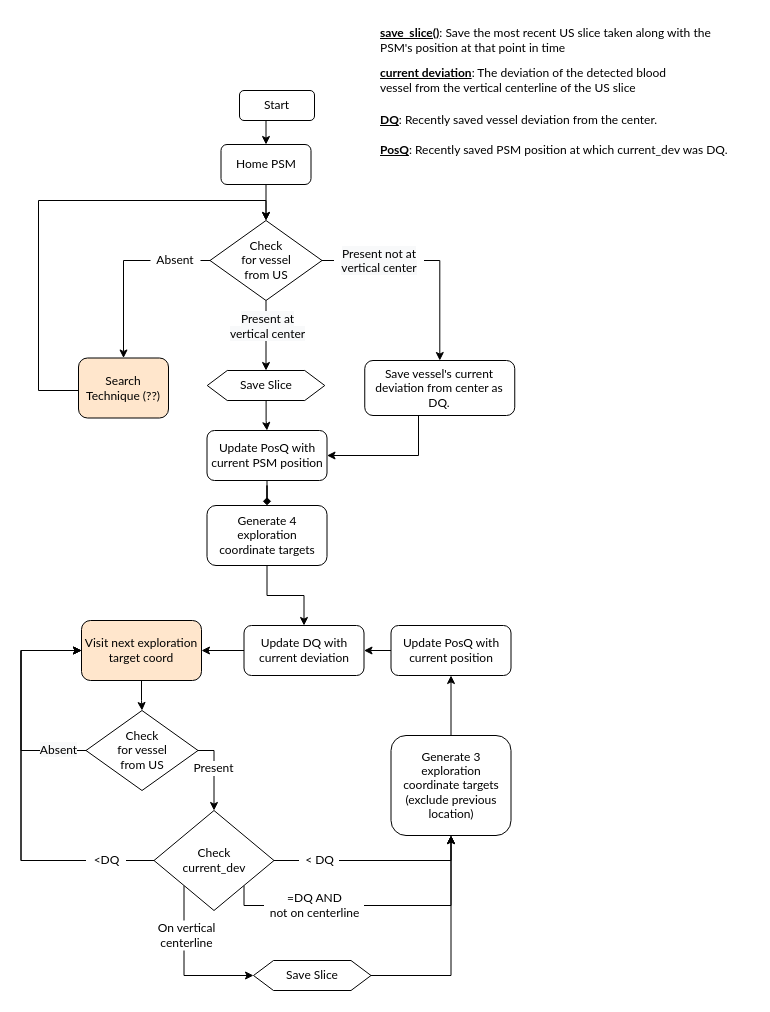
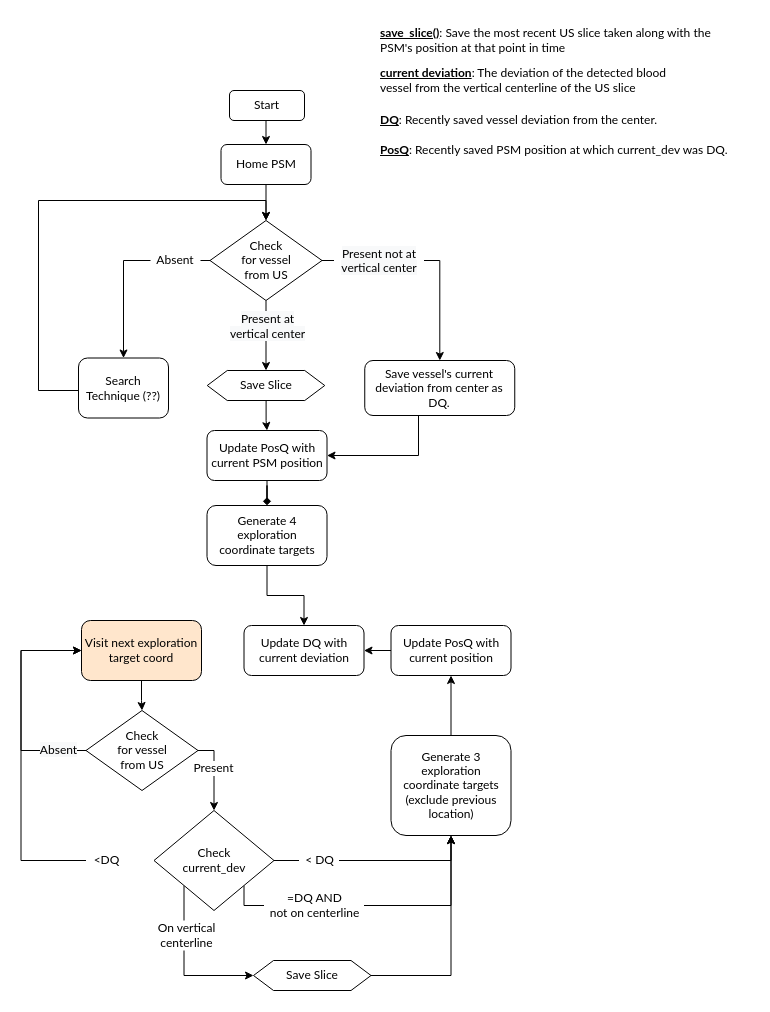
  <mxCell id="0" />
  <mxCell id="1" parent="0" />
  <mxCell id="2" style="edgeStyle=orthogonalEdgeStyle;rounded=0;orthogonalLoop=1;jettySize=auto;html=1;exitX=0.5;exitY=1;exitDx=0;exitDy=0;entryX=0.5;entryY=0;entryDx=0;entryDy=0;fontSize=12;fontFamily=Lato;fontSource=https%3A%2F%2Ffonts.googleapis.com%2Fcss%3Ffamily%3DLato;" edge="1" parent="1" source="3" target="5"><mxGeometry relative="1" as="geometry" /></mxCell>
- <mxCell id="3" value="Start" style="rounded=1;whiteSpace=wrap;html=1;fontSize=12;fontFamily=Lato;fontSource=https%3A%2F%2Ffonts.googleapis.com%2Fcss%3Ffamily%3DLato;" vertex="1" parent="1"><mxGeometry x="239" y="90" width="75" height="30" as="geometry" /></mxCell>
+ <mxCell id="3" value="Start" style="rounded=1;whiteSpace=wrap;html=1;fontSize=12;fontFamily=Lato;fontSource=https%3A%2F%2Ffonts.googleapis.com%2Fcss%3Ffamily%3DLato;" vertex="1" parent="1"><mxGeometry x="229" y="90" width="75" height="30" as="geometry" /></mxCell>
  <mxCell id="4" style="edgeStyle=orthogonalEdgeStyle;rounded=0;orthogonalLoop=1;jettySize=auto;html=1;exitX=0.5;exitY=1;exitDx=0;exitDy=0;entryX=0.5;entryY=0;entryDx=0;entryDy=0;fontSize=12;fontFamily=Lato;fontSource=https%3A%2F%2Ffonts.googleapis.com%2Fcss%3Ffamily%3DLato;" edge="1" parent="1" source="5" target="14"><mxGeometry relative="1" as="geometry" /></mxCell>
  <mxCell id="5" value="Home PSM" style="rounded=1;whiteSpace=wrap;html=1;fontSize=12;fontFamily=Lato;fontSource=https%3A%2F%2Ffonts.googleapis.com%2Fcss%3Ffamily%3DLato;" vertex="1" parent="1"><mxGeometry x="220.5" y="144" width="90" height="40" as="geometry" /></mxCell>
  <mxCell id="6" style="edgeStyle=orthogonalEdgeStyle;rounded=0;orthogonalLoop=1;jettySize=auto;html=1;exitX=0.5;exitY=1;exitDx=0;exitDy=0;fontSize=12;fontFamily=Lato;fontSource=https%3A%2F%2Ffonts.googleapis.com%2Fcss%3Ffamily%3DLato;" edge="1" parent="1" source="7" target="47"><mxGeometry relative="1" as="geometry" /></mxCell>
  <mxCell id="7" value="Generate 4 exploration coordinate targets" style="rounded=1;whiteSpace=wrap;html=1;fontSize=12;fontFamily=Lato;fontSource=https%3A%2F%2Ffonts.googleapis.com%2Fcss%3Ffamily%3DLato;" vertex="1" parent="1"><mxGeometry x="206.5" y="505" width="120" height="60" as="geometry" /></mxCell>
  <mxCell id="8" style="edgeStyle=orthogonalEdgeStyle;rounded=0;orthogonalLoop=1;jettySize=auto;html=1;entryX=0.5;entryY=0;entryDx=0;entryDy=0;fontSize=12;fontFamily=Lato;fontSource=https%3A%2F%2Ffonts.googleapis.com%2Fcss%3Ffamily%3DLato;" edge="1" parent="1" source="9" target="14"><mxGeometry relative="1" as="geometry"><Array as="points"><mxPoint x="38" y="390" /><mxPoint x="38" y="200" /><mxPoint x="266" y="200" /></Array></mxGeometry></mxCell>
- <mxCell id="9" value="Search Technique (??)" style="rounded=1;whiteSpace=wrap;html=1;fontSize=12;fontFamily=Lato;fontSource=https%3A%2F%2Ffonts.googleapis.com%2Fcss%3Ffamily%3DLato;fillColor=#ffe6cc;" vertex="1" parent="1"><mxGeometry x="78" y="357.5" width="90" height="60" as="geometry" /></mxCell>
+ <mxCell id="9" value="Search Technique (??)" style="rounded=1;whiteSpace=wrap;html=1;fontSize=12;fontFamily=Lato;fontSource=https%3A%2F%2Ffonts.googleapis.com%2Fcss%3Ffamily%3DLato;" vertex="1" parent="1"><mxGeometry x="78" y="357.5" width="90" height="60" as="geometry" /></mxCell>
  <mxCell id="10" style="edgeStyle=orthogonalEdgeStyle;rounded=0;orthogonalLoop=1;jettySize=auto;html=1;exitX=0;exitY=0.5;exitDx=0;exitDy=0;entryX=0.5;entryY=0;entryDx=0;entryDy=0;fontSize=12;fontFamily=Lato;fontSource=https%3A%2F%2Ffonts.googleapis.com%2Fcss%3Ffamily%3DLato;" edge="1" parent="1" source="14" target="9"><mxGeometry relative="1" as="geometry" /></mxCell>
  <mxCell id="11" style="edgeStyle=orthogonalEdgeStyle;rounded=0;orthogonalLoop=1;jettySize=auto;html=1;exitX=1;exitY=0.5;exitDx=0;exitDy=0;fontSize=12;fontFamily=Lato;fontSource=https%3A%2F%2Ffonts.googleapis.com%2Fcss%3Ffamily%3DLato;" edge="1" parent="1" source="14" target="16"><mxGeometry relative="1" as="geometry" /></mxCell>
  <mxCell id="12" style="edgeStyle=orthogonalEdgeStyle;rounded=0;orthogonalLoop=1;jettySize=auto;html=1;exitX=0.5;exitY=1;exitDx=0;exitDy=0;entryX=0.5;entryY=0;entryDx=0;entryDy=0;fontSize=12;fontFamily=Lato;fontSource=https%3A%2F%2Ffonts.googleapis.com%2Fcss%3Ffamily%3DLato;" edge="1" parent="1" source="14" target="36"><mxGeometry relative="1" as="geometry" /></mxCell>
  <mxCell id="13" value="&lt;span style=&quot;font-size: 12px ; background-color: rgb(248 , 249 , 250)&quot;&gt;Present at&lt;/span&gt;&lt;br style=&quot;font-size: 12px ; background-color: rgb(248 , 249 , 250)&quot;&gt;&lt;span style=&quot;font-size: 12px ; background-color: rgb(248 , 249 , 250)&quot;&gt;vertical center&lt;/span&gt;" style="edgeLabel;html=1;align=center;verticalAlign=middle;resizable=0;points=[];fontSize=12;fontFamily=Lato;fontSource=https%3A%2F%2Ffonts.googleapis.com%2Fcss%3Ffamily%3DLato;" vertex="1" connectable="0" parent="12"><mxGeometry x="-0.286" y="1" relative="1" as="geometry"><mxPoint as="offset" /></mxGeometry></mxCell>
  <mxCell id="14" value="Check &lt;br style=&quot;font-size: 12px;&quot;&gt;for vessel &lt;br style=&quot;font-size: 12px;&quot;&gt;from US" style="rhombus;whiteSpace=wrap;html=1;fontSize=12;fontFamily=Lato;fontSource=https%3A%2F%2Ffonts.googleapis.com%2Fcss%3Ffamily%3DLato;" vertex="1" parent="1"><mxGeometry x="209.5" y="220" width="112" height="80" as="geometry" /></mxCell>
  <mxCell id="15" style="edgeStyle=orthogonalEdgeStyle;rounded=0;orthogonalLoop=1;jettySize=auto;html=1;entryX=1;entryY=0.5;entryDx=0;entryDy=0;fontSize=12;fontFamily=Lato;fontSource=https%3A%2F%2Ffonts.googleapis.com%2Fcss%3Ffamily%3DLato;" edge="1" parent="1" source="16" target="40"><mxGeometry relative="1" as="geometry"><Array as="points"><mxPoint x="418" y="455" /></Array></mxGeometry></mxCell>
  <mxCell id="16" value="Save vessel's current deviation from center as DQ." style="rounded=1;whiteSpace=wrap;html=1;fontSize=12;fontFamily=Lato;fontSource=https%3A%2F%2Ffonts.googleapis.com%2Fcss%3Ffamily%3DLato;" vertex="1" parent="1"><mxGeometry x="364.25" y="360" width="150" height="55" as="geometry" /></mxCell>
  <mxCell id="17" style="edgeStyle=orthogonalEdgeStyle;rounded=0;orthogonalLoop=1;jettySize=auto;html=1;entryX=0.5;entryY=0;entryDx=0;entryDy=0;fontSize=12;fontFamily=Lato;fontSource=https%3A%2F%2Ffonts.googleapis.com%2Fcss%3Ffamily%3DLato;" edge="1" parent="1" source="18" target="23"><mxGeometry relative="1" as="geometry" /></mxCell>
  <mxCell id="18" value="Visit next exploration target coord" style="rounded=1;whiteSpace=wrap;html=1;fontSize=12;fontFamily=Lato;fontSource=https%3A%2F%2Ffonts.googleapis.com%2Fcss%3Ffamily%3DLato;fillColor=#ffe6cc;" vertex="1" parent="1"><mxGeometry x="81" y="620" width="120" height="60" as="geometry" /></mxCell>
  <mxCell id="19" style="edgeStyle=orthogonalEdgeStyle;rounded=0;orthogonalLoop=1;jettySize=auto;html=1;exitX=1;exitY=0.5;exitDx=0;exitDy=0;entryX=0.5;entryY=0;entryDx=0;entryDy=0;fontSize=12;fontFamily=Lato;fontSource=https%3A%2F%2Ffonts.googleapis.com%2Fcss%3Ffamily%3DLato;" edge="1" parent="1" source="23" target="31"><mxGeometry relative="1" as="geometry"><Array as="points"><mxPoint x="213.5" y="750" /></Array></mxGeometry></mxCell>
  <mxCell id="20" value="Present" style="edgeLabel;html=1;align=center;verticalAlign=middle;resizable=0;points=[];fontSize=12;fontFamily=Lato;fontSource=https%3A%2F%2Ffonts.googleapis.com%2Fcss%3Ffamily%3DLato;" vertex="1" connectable="0" parent="19"><mxGeometry x="-0.132" y="-1" relative="1" as="geometry"><mxPoint as="offset" /></mxGeometry></mxCell>
  <mxCell id="21" style="edgeStyle=orthogonalEdgeStyle;rounded=0;orthogonalLoop=1;jettySize=auto;html=1;exitX=0;exitY=0.5;exitDx=0;exitDy=0;entryX=0;entryY=0.5;entryDx=0;entryDy=0;fontSize=12;fontFamily=Lato;fontSource=https%3A%2F%2Ffonts.googleapis.com%2Fcss%3Ffamily%3DLato;" edge="1" parent="1" source="23" target="18"><mxGeometry relative="1" as="geometry"><Array as="points"><mxPoint x="20.5" y="750" /><mxPoint x="20.5" y="650" /></Array></mxGeometry></mxCell>
  <mxCell id="22" value="&lt;span style=&quot;font-size: 12px ; background-color: rgb(248 , 249 , 250)&quot;&gt;Absent&lt;/span&gt;" style="edgeLabel;html=1;align=center;verticalAlign=middle;resizable=0;points=[];fontSize=12;fontFamily=Lato;fontSource=https%3A%2F%2Ffonts.googleapis.com%2Fcss%3Ffamily%3DLato;" vertex="1" connectable="0" parent="21"><mxGeometry x="-0.752" y="-1" relative="1" as="geometry"><mxPoint as="offset" /></mxGeometry></mxCell>
  <mxCell id="23" value="Check &lt;br style=&quot;font-size: 12px;&quot;&gt;for vessel &lt;br style=&quot;font-size: 12px;&quot;&gt;from US" style="rhombus;whiteSpace=wrap;html=1;fontSize=12;fontFamily=Lato;fontSource=https%3A%2F%2Ffonts.googleapis.com%2Fcss%3Ffamily%3DLato;" vertex="1" parent="1"><mxGeometry x="85.5" y="710" width="112" height="80" as="geometry" /></mxCell>
  <mxCell id="24" style="edgeStyle=orthogonalEdgeStyle;rounded=0;orthogonalLoop=1;jettySize=auto;html=1;fontSize=12;fontFamily=Lato;fontSource=https%3A%2F%2Ffonts.googleapis.com%2Fcss%3Ffamily%3DLato;" edge="1" parent="1" source="45" target="18"><mxGeometry relative="1" as="geometry"><Array as="points"><mxPoint x="20.5" y="860" /><mxPoint x="20.5" y="650" /></Array></mxGeometry></mxCell>
  <mxCell id="25" style="edgeStyle=orthogonalEdgeStyle;rounded=0;orthogonalLoop=1;jettySize=auto;html=1;exitX=0.5;exitY=0;exitDx=0;exitDy=0;entryX=0.5;entryY=1;entryDx=0;entryDy=0;fontFamily=Lato;fontSource=https%3A%2F%2Ffonts.googleapis.com%2Fcss%3Ffamily%3DLato;fontSize=12;" edge="1" parent="1" source="26" target="38"><mxGeometry relative="1" as="geometry" /></mxCell>
  <mxCell id="26" value="Generate 3 exploration coordinate targets (exclude previous location)" style="rounded=1;whiteSpace=wrap;html=1;fontSize=12;fontFamily=Lato;fontSource=https%3A%2F%2Ffonts.googleapis.com%2Fcss%3Ffamily%3DLato;" vertex="1" parent="1"><mxGeometry x="390.5" y="735" width="120" height="100" as="geometry" /></mxCell>
  <mxCell id="27" style="edgeStyle=orthogonalEdgeStyle;rounded=0;orthogonalLoop=1;jettySize=auto;html=1;exitX=0;exitY=1;exitDx=0;exitDy=0;entryX=0;entryY=0.5;entryDx=0;entryDy=0;fontSize=12;fontFamily=Lato;fontSource=https%3A%2F%2Ffonts.googleapis.com%2Fcss%3Ffamily%3DLato;" edge="1" parent="1" source="31" target="34"><mxGeometry relative="1" as="geometry"><Array as="points"><mxPoint x="183.5" y="975" /></Array></mxGeometry></mxCell>
- <mxCell id="28" style="edgeStyle=orthogonalEdgeStyle;rounded=0;orthogonalLoop=1;jettySize=auto;html=1;exitX=0;exitY=0.5;exitDx=0;exitDy=0;entryX=0;entryY=0.5;entryDx=0;entryDy=0;fontSize=12;fontFamily=Lato;fontSource=https%3A%2F%2Ffonts.googleapis.com%2Fcss%3Ffamily%3DLato;" edge="1" parent="1" source="31" target="18"><mxGeometry relative="1" as="geometry"><Array as="points"><mxPoint x="20.5" y="860" /><mxPoint x="20.5" y="650" /></Array></mxGeometry></mxCell>
  <mxCell id="29" style="edgeStyle=orthogonalEdgeStyle;rounded=0;orthogonalLoop=1;jettySize=auto;html=1;exitX=1;exitY=0.5;exitDx=0;exitDy=0;entryX=0.5;entryY=1;entryDx=0;entryDy=0;fontFamily=Lato;fontSource=https%3A%2F%2Ffonts.googleapis.com%2Fcss%3Ffamily%3DLato;fontSize=12;" edge="1" parent="1" source="31" target="26"><mxGeometry relative="1" as="geometry" /></mxCell>
  <mxCell id="30" style="edgeStyle=orthogonalEdgeStyle;rounded=0;orthogonalLoop=1;jettySize=auto;html=1;exitX=1;exitY=1;exitDx=0;exitDy=0;entryX=0.5;entryY=1;entryDx=0;entryDy=0;fontFamily=Lato;fontSource=https%3A%2F%2Ffonts.googleapis.com%2Fcss%3Ffamily%3DLato;fontSize=12;" edge="1" parent="1" source="31" target="26"><mxGeometry relative="1" as="geometry"><Array as="points"><mxPoint x="243.5" y="905" /><mxPoint x="450.5" y="905" /></Array></mxGeometry></mxCell>
  <mxCell id="31" value="Check&lt;br&gt;current_dev" style="rhombus;whiteSpace=wrap;html=1;fontSize=12;fontFamily=Lato;fontSource=https%3A%2F%2Ffonts.googleapis.com%2Fcss%3Ffamily%3DLato;" vertex="1" parent="1"><mxGeometry x="153.5" y="810" width="120" height="100" as="geometry" /></mxCell>
  <mxCell id="32" value="=DQ AND &lt;br style=&quot;font-size: 12px&quot;&gt;not on centerline" style="text;html=1;align=center;verticalAlign=middle;resizable=0;points=[];autosize=1;fillColor=#ffffff;fontSize=12;fontFamily=Lato;fontSource=https%3A%2F%2Ffonts.googleapis.com%2Fcss%3Ffamily%3DLato;" vertex="1" parent="1"><mxGeometry x="263.5" y="890" width="100" height="30" as="geometry" /></mxCell>
  <mxCell id="33" style="edgeStyle=orthogonalEdgeStyle;rounded=0;orthogonalLoop=1;jettySize=auto;html=1;exitX=1;exitY=0.5;exitDx=0;exitDy=0;entryX=0.5;entryY=1;entryDx=0;entryDy=0;fontFamily=Lato;fontSource=https%3A%2F%2Ffonts.googleapis.com%2Fcss%3Ffamily%3DLato;fontSize=12;" edge="1" parent="1" source="34" target="26"><mxGeometry relative="1" as="geometry" /></mxCell>
  <mxCell id="34" value="Save Slice" style="shape=hexagon;perimeter=hexagonPerimeter2;whiteSpace=wrap;html=1;fixedSize=1;fontSize=12;fontFamily=Lato;fontSource=https%3A%2F%2Ffonts.googleapis.com%2Fcss%3Ffamily%3DLato;" vertex="1" parent="1"><mxGeometry x="253" y="960" width="117.5" height="30" as="geometry" /></mxCell>
  <mxCell id="35" style="edgeStyle=orthogonalEdgeStyle;rounded=0;orthogonalLoop=1;jettySize=auto;html=1;entryX=0.5;entryY=0;entryDx=0;entryDy=0;fontSize=12;fontFamily=Lato;fontSource=https%3A%2F%2Ffonts.googleapis.com%2Fcss%3Ffamily%3DLato;" edge="1" parent="1" source="36" target="40"><mxGeometry relative="1" as="geometry" /></mxCell>
  <mxCell id="36" value="Save Slice" style="shape=hexagon;perimeter=hexagonPerimeter2;whiteSpace=wrap;html=1;fixedSize=1;fontSize=12;fontFamily=Lato;fontSource=https%3A%2F%2Ffonts.googleapis.com%2Fcss%3Ffamily%3DLato;" vertex="1" parent="1"><mxGeometry x="206.75" y="370" width="117.5" height="30" as="geometry" /></mxCell>
  <mxCell id="37" style="edgeStyle=orthogonalEdgeStyle;rounded=0;orthogonalLoop=1;jettySize=auto;html=1;entryX=1;entryY=0.5;entryDx=0;entryDy=0;fontFamily=Lato;fontSource=https%3A%2F%2Ffonts.googleapis.com%2Fcss%3Ffamily%3DLato;fontSize=12;" edge="1" parent="1" source="38" target="47"><mxGeometry relative="1" as="geometry" /></mxCell>
  <mxCell id="38" value="Update PosQ with current position" style="rounded=1;whiteSpace=wrap;html=1;fontSize=12;fontFamily=Lato;fontSource=https%3A%2F%2Ffonts.googleapis.com%2Fcss%3Ffamily%3DLato;" vertex="1" parent="1"><mxGeometry x="390.5" y="625" width="120" height="50" as="geometry" /></mxCell>
  <mxCell id="39" style="edgeStyle=orthogonalEdgeStyle;rounded=0;orthogonalLoop=1;jettySize=auto;html=1;fontSize=12;fontFamily=Lato;fontSource=https%3A%2F%2Ffonts.googleapis.com%2Fcss%3Ffamily%3DLato;endArrow=diamond;" edge="1" parent="1" source="40" target="7"><mxGeometry relative="1" as="geometry" /></mxCell>
  <mxCell id="40" value="Update PosQ with current PSM position" style="rounded=1;whiteSpace=wrap;html=1;fontSize=12;fontFamily=Lato;fontSource=https%3A%2F%2Ffonts.googleapis.com%2Fcss%3Ffamily%3DLato;" vertex="1" parent="1"><mxGeometry x="206.5" y="430" width="120" height="50" as="geometry" /></mxCell>
  <mxCell id="41" value="&lt;b&gt;&lt;u&gt;save_slice()&lt;/u&gt;&lt;/b&gt;: Save the most recent US slice taken along with the PSM's position at that point in time" style="text;html=1;strokeColor=none;fillColor=none;align=left;verticalAlign=middle;whiteSpace=wrap;rounded=0;fontSize=12;fontFamily=Lato;fontSource=https%3A%2F%2Ffonts.googleapis.com%2Fcss%3Ffamily%3DLato;" vertex="1" parent="1"><mxGeometry x="378" y="20" width="340" height="40" as="geometry" /></mxCell>
  <mxCell id="42" value="&lt;b&gt;&lt;u&gt;current deviation&lt;/u&gt;&lt;/b&gt;: The deviation of the detected blood vessel from the vertical centerline of the US slice" style="text;html=1;strokeColor=none;fillColor=none;align=left;verticalAlign=middle;whiteSpace=wrap;rounded=0;fontSize=12;fontFamily=Lato;fontSource=https%3A%2F%2Ffonts.googleapis.com%2Fcss%3Ffamily%3DLato;" vertex="1" parent="1"><mxGeometry x="378" y="60" width="319" height="40" as="geometry" /></mxCell>
  <mxCell id="43" value="&amp;lt; DQ" style="text;html=1;align=center;verticalAlign=middle;resizable=0;points=[];autosize=1;fillColor=#FFFFFF;fontSize=12;fontFamily=Lato;fontSource=https%3A%2F%2Ffonts.googleapis.com%2Fcss%3Ffamily%3DLato;" vertex="1" parent="1"><mxGeometry x="298.5" y="850" width="40" height="20" as="geometry" /></mxCell>
  <mxCell id="44" value="On vertical &lt;br style=&quot;font-size: 12px;&quot;&gt;centerline" style="text;html=1;align=center;verticalAlign=middle;resizable=0;points=[];autosize=1;fillColor=#ffffff;fontSize=12;fontFamily=Lato;fontSource=https%3A%2F%2Ffonts.googleapis.com%2Fcss%3Ffamily%3DLato;" vertex="1" parent="1"><mxGeometry x="150.5" y="920" width="70" height="30" as="geometry" /></mxCell>
  <mxCell id="45" value="&amp;lt;DQ" style="text;html=1;align=center;verticalAlign=middle;resizable=0;points=[];autosize=1;fillColor=#ffffff;fontSize=12;fontFamily=Lato;fontSource=https%3A%2F%2Ffonts.googleapis.com%2Fcss%3Ffamily%3DLato;" vertex="1" parent="1"><mxGeometry x="85.5" y="850" width="40" height="20" as="geometry" /></mxCell>
- <mxCell id="46" style="edgeStyle=orthogonalEdgeStyle;rounded=0;orthogonalLoop=1;jettySize=auto;html=1;fontFamily=Lato;fontSource=https%3A%2F%2Ffonts.googleapis.com%2Fcss%3Ffamily%3DLato;fontSize=12;" edge="1" parent="1" source="47" target="18"><mxGeometry relative="1" as="geometry" /></mxCell>
  <mxCell id="47" value="Update DQ with current deviation" style="rounded=1;whiteSpace=wrap;html=1;fontSize=12;fontFamily=Lato;fontSource=https%3A%2F%2Ffonts.googleapis.com%2Fcss%3Ffamily%3DLato;" vertex="1" parent="1"><mxGeometry x="243.5" y="625" width="120" height="50" as="geometry" /></mxCell>
  <mxCell id="48" value="&lt;b&gt;&lt;u&gt;DQ&lt;/u&gt;&lt;/b&gt;: Recently saved vessel deviation from the center." style="text;html=1;strokeColor=none;fillColor=none;align=left;verticalAlign=middle;whiteSpace=wrap;rounded=0;fontSize=12;fontFamily=Lato;fontSource=https%3A%2F%2Ffonts.googleapis.com%2Fcss%3Ffamily%3DLato;" vertex="1" parent="1"><mxGeometry x="378" y="110" width="300" height="20" as="geometry" /></mxCell>
  <mxCell id="49" value="&lt;b&gt;&lt;u&gt;PosQ&lt;/u&gt;&lt;/b&gt;: Recently saved PSM position at which current_dev was DQ." style="text;html=1;strokeColor=none;fillColor=none;align=left;verticalAlign=middle;whiteSpace=wrap;rounded=0;fontSize=12;fontFamily=Lato;fontSource=https%3A%2F%2Ffonts.googleapis.com%2Fcss%3Ffamily%3DLato;" vertex="1" parent="1"><mxGeometry x="378" y="140" width="370" height="20" as="geometry" /></mxCell>
  <mxCell id="50" value="&lt;meta charset=&quot;utf-8&quot;&gt;&lt;span style=&quot;color: rgb(0, 0, 0); font-family: lato; font-size: 12px; font-style: normal; font-weight: 400; letter-spacing: normal; text-indent: 0px; text-transform: none; word-spacing: 0px; background-color: rgb(255, 255, 255); display: inline; float: none;&quot;&gt;Absent&lt;/span&gt;" style="text;whiteSpace=wrap;html=1;fontSize=12;fontFamily=Lato;align=center;fillColor=#ffffff;" vertex="1" parent="1"><mxGeometry x="150" y="245.5" width="50" height="25" as="geometry" /></mxCell>
  <mxCell id="51" value="&lt;meta charset=&quot;utf-8&quot;&gt;&lt;span style=&quot;color: rgb(0, 0, 0); font-family: lato; font-size: 12px; font-style: normal; font-weight: 400; letter-spacing: normal; text-indent: 0px; text-transform: none; word-spacing: 0px; background-color: rgb(248, 249, 250);&quot;&gt;Present not at&lt;/span&gt;&lt;br style=&quot;color: rgb(0, 0, 0); font-family: lato; font-size: 12px; font-style: normal; font-weight: 400; letter-spacing: normal; text-indent: 0px; text-transform: none; word-spacing: 0px; background-color: rgb(248, 249, 250);&quot;&gt;&lt;span style=&quot;color: rgb(0, 0, 0); font-family: lato; font-size: 12px; font-style: normal; font-weight: 400; letter-spacing: normal; text-indent: 0px; text-transform: none; word-spacing: 0px; background-color: rgb(248, 249, 250);&quot;&gt;vertical center&lt;/span&gt;" style="text;whiteSpace=wrap;html=1;fontSize=12;fontFamily=Lato;align=center;fillColor=#ffffff;" vertex="1" parent="1"><mxGeometry x="333.5" y="240" width="90" height="40" as="geometry" /></mxCell>
